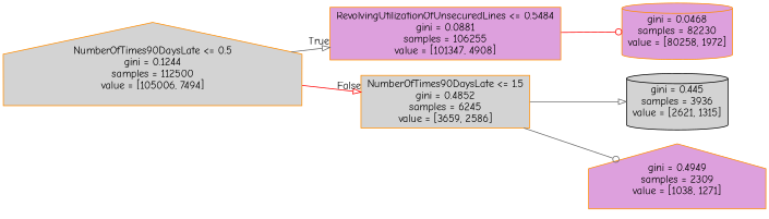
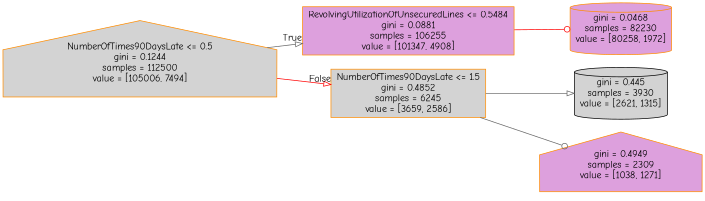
  digraph {
    fontname="Comic Neue"
    rankdir=LR
    node [color=darkorange fillcolor=lightgrey fontname="Comic Neue" shape=house style=filled]
    edge [arrowhead=onormal color=gray40 fontname="Comic Neue"]
    n1 [label="NumberOfTimes90DaysLate <= 0.5\ngini = 0.1244\nsamples = 112500\nvalue = [105006, 7494]"]
    n2 [fillcolor=plum label="RevolvingUtilizationOfUnsecuredLines <= 0.5484\ngini = 0.0881\nsamples = 106255\nvalue = [101347, 4908]" shape=box]
    n3 [label="NumberOfTimes90DaysLate <= 1.5\ngini = 0.4852\nsamples = 6245\nvalue = [3659, 2586]" shape=box]
    n4 [fillcolor=plum label="gini = 0.0468\nsamples = 82230\nvalue = [80258, 1972]" shape=cylinder]
-   n5 [color=black label="gini = 0.445\nsamples = 3936\nvalue = [2621, 1315]" shape=cylinder]
+   n5 [color=black label="gini = 0.445\nsamples = 3930\nvalue = [2621, 1315]" shape=cylinder]
    n6 [fillcolor=plum label="gini = 0.4949\nsamples = 2309\nvalue = [1038, 1271]"]
    n1 -> n2 [headlabel=True labelangle=45 labeldistance=2.5]
    n1 -> n3 [color=red headlabel=False labelangle=-45 labeldistance=2.5]
    n2 -> n4 [arrowhead=odot color=red]
    n3 -> n5
    n3 -> n6 [arrowhead=odot]
  }
